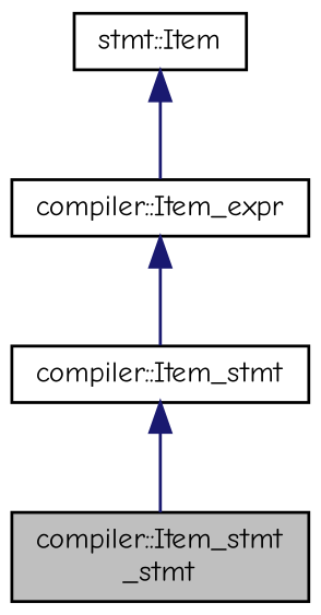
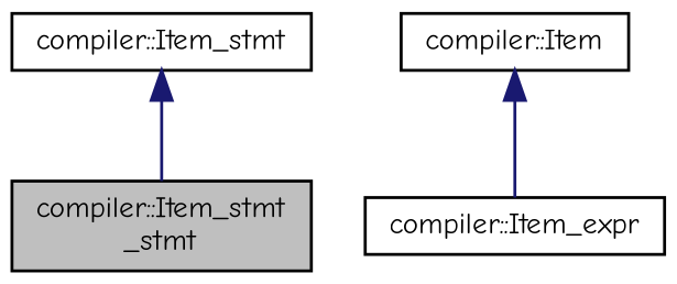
  digraph {
    fontname="Comic Neue"
    node [color=black fillcolor=white fontname="Comic Neue" fontsize=10 shape=record style=filled]
    edge [color=midnightblue dir=back fontname="Comic Neue" fontsize=10 labelfontname=Helvetica labelfontsize=10 style=solid]
    n1 [fillcolor=grey75 fontcolor=black height=0.2 label="compiler::Item_stmt\l_stmt" width=0.4]
    n2 [height=0.2 label="compiler::Item_stmt" width=0.4]
    n3 [height=0.2 label="compiler::Item_expr" width=0.4]
-   n4 [height=0.2 label="stmt::Item" width=0.4]
+   n4 [height=0.2 label="compiler::Item" width=0.4]
    n2 -> n1
-   n3 -> n2
    n4 -> n3
  }
